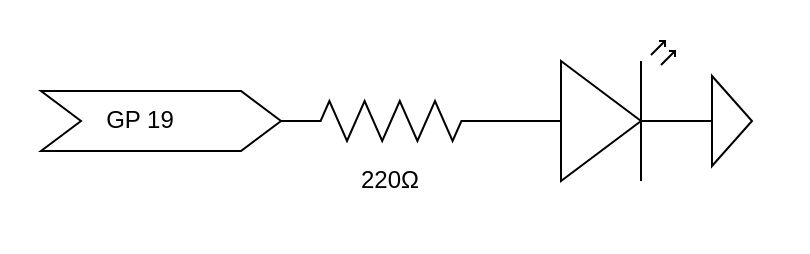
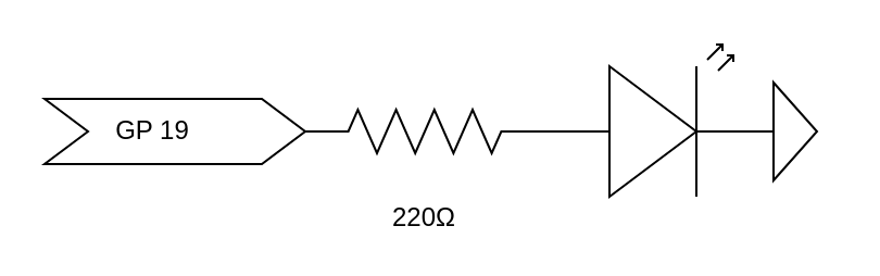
  <mxCell id="0" />
  <mxCell id="1" parent="0" />
  <mxCell id="2" value="" style="pointerEvents=1;verticalLabelPosition=bottom;shadow=0;dashed=0;align=center;html=1;verticalAlign=top;shape=mxgraph.electrical.resistors.resistor_2;" vertex="1" parent="1"><mxGeometry x="140" y="50" width="110" height="20" as="geometry" /></mxCell>
  <mxCell id="3" value="" style="pointerEvents=1;verticalLabelPosition=bottom;shadow=0;dashed=0;align=center;html=1;verticalAlign=top;shape=mxgraph.electrical.signal_sources.signal_ground;rotation=-90;" vertex="1" parent="1"><mxGeometry x="338" y="45" width="45" height="30" as="geometry" /></mxCell>
  <mxCell id="4" value="" style="verticalLabelPosition=bottom;shadow=0;dashed=0;align=center;html=1;verticalAlign=top;shape=mxgraph.electrical.opto_electronics.led_2;pointerEvents=1;" vertex="1" parent="1"><mxGeometry x="250" y="20" width="100" height="70" as="geometry" /></mxCell>
  <mxCell id="5" value="" style="shape=step;perimeter=stepPerimeter;whiteSpace=wrap;html=1;fixedSize=1;" vertex="1" parent="1"><mxGeometry x="20" y="45" width="120" height="30" as="geometry" /></mxCell>
  <mxCell id="6" value="GP 19" style="text;html=1;strokeColor=none;fillColor=none;align=center;verticalAlign=middle;whiteSpace=wrap;rounded=0;" vertex="1" parent="1"><mxGeometry x="40" y="45" width="60" height="30" as="geometry" /></mxCell>
- <mxCell id="7" value="220Ω" style="text;html=1;strokeColor=none;fillColor=none;align=center;verticalAlign=middle;whiteSpace=wrap;rounded=0;" vertex="1" parent="1"><mxGeometry x="165" y="75" width="60" height="30" as="geometry" /></mxCell>
+ <mxCell id="7" value="220Ω" style="text;html=1;strokeColor=none;fillColor=none;align=center;verticalAlign=middle;whiteSpace=wrap;rounded=0;" vertex="1" parent="1"><mxGeometry x="165" y="85" width="60" height="30" as="geometry" /></mxCell>
